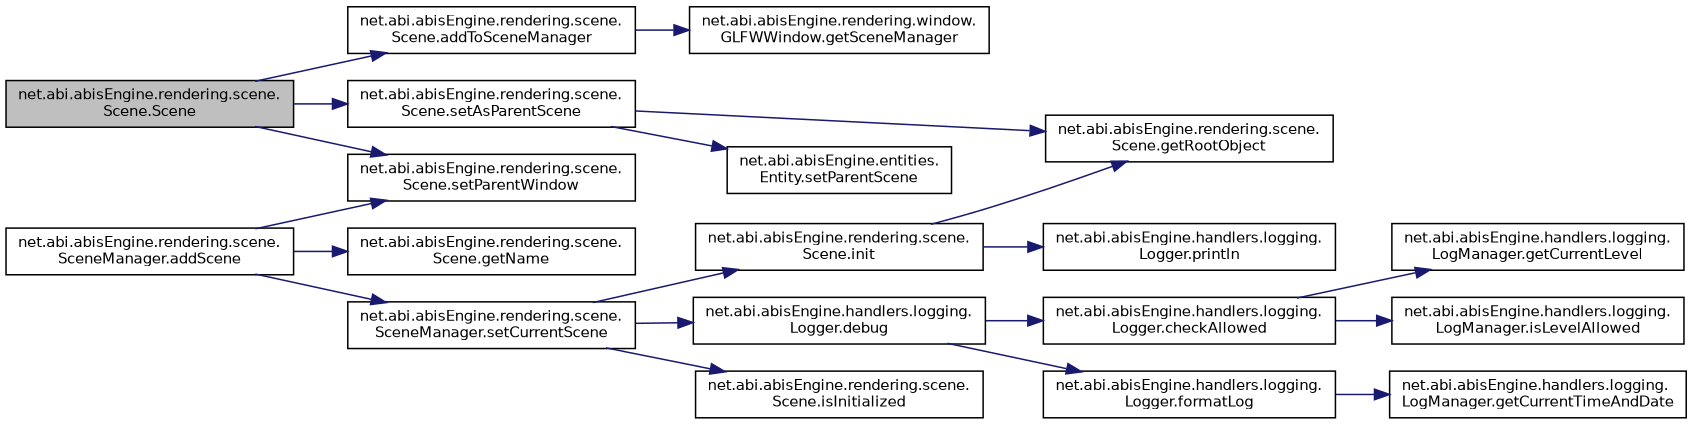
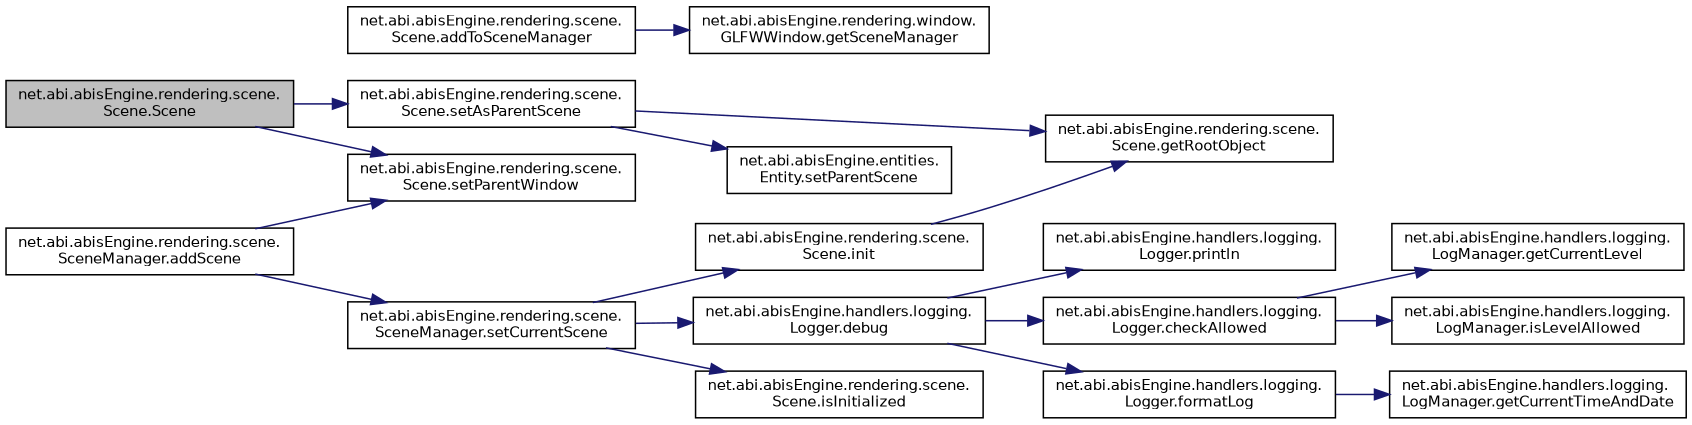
  digraph {
    rankdir=LR
    node [color=black fillcolor=white fontname=Helvetica fontsize=10 shape=record style=filled]
    edge [color=midnightblue fontname=Helvetica fontsize=10 labelfontname=Helvetica labelfontsize=10 style=solid]
    n1 [fillcolor=grey75 fontcolor=black height=0.2 label="net.abi.abisEngine.rendering.scene.\lScene.Scene" width=0.4]
    n2 [height=0.2 label="net.abi.abisEngine.rendering.scene.\lScene.addToSceneManager" width=0.4]
    n3 [height=0.2 label="net.abi.abisEngine.rendering.scene.\lScene.setParentWindow" width=0.4]
    n4 [height=0.2 label="net.abi.abisEngine.rendering.scene.\lScene.setAsParentScene" width=0.4]
    n5 [height=0.2 label="net.abi.abisEngine.rendering.window.\lGLFWWindow.getSceneManager" width=0.4]
    n6 [height=0.2 label="net.abi.abisEngine.rendering.scene.\lScene.getRootObject" width=0.4]
    n7 [height=0.2 label="net.abi.abisEngine.entities.\lEntity.setParentScene" width=0.4]
    n8 [height=0.2 label="net.abi.abisEngine.rendering.scene.\lSceneManager.addScene" width=0.4]
-   n9 [height=0.2 label="net.abi.abisEngine.rendering.scene.\lScene.getName" width=0.4]
    n10 [height=0.2 label="net.abi.abisEngine.rendering.scene.\lSceneManager.setCurrentScene" width=0.4]
    n11 [height=0.2 label="net.abi.abisEngine.handlers.logging.\lLogger.debug" width=0.4]
    n12 [height=0.2 label="net.abi.abisEngine.handlers.logging.\lLogger.checkAllowed" width=0.4]
    n13 [height=0.2 label="net.abi.abisEngine.handlers.logging.\lLogger.formatLog" width=0.4]
    n14 [height=0.2 label="net.abi.abisEngine.handlers.logging.\lLogger.println" width=0.4]
    n15 [height=0.2 label="net.abi.abisEngine.rendering.scene.\lScene.init" width=0.4]
    n16 [height=0.2 label="net.abi.abisEngine.rendering.scene.\lScene.isInitialized" width=0.4]
    n17 [height=0.2 label="net.abi.abisEngine.handlers.logging.\lLogManager.getCurrentLevel" width=0.4]
    n18 [height=0.2 label="net.abi.abisEngine.handlers.logging.\lLogManager.isLevelAllowed" width=0.4]
    n19 [height=0.2 label="net.abi.abisEngine.handlers.logging.\lLogManager.getCurrentTimeAndDate" width=0.4]
-   n1 -> n2
    n1 -> n3
    n1 -> n4
    n2 -> n5
    n4 -> n6
    n4 -> n7
    n8 -> n3
-   n8 -> n9
    n8 -> n10
    n10 -> n11
    n10 -> n15
    n10 -> n16
    n11 -> n12
    n11 -> n13
-   n15 -> n14
+   n11 -> n14
    n12 -> n17
    n12 -> n18
    n13 -> n19
    n15 -> n6
  }
